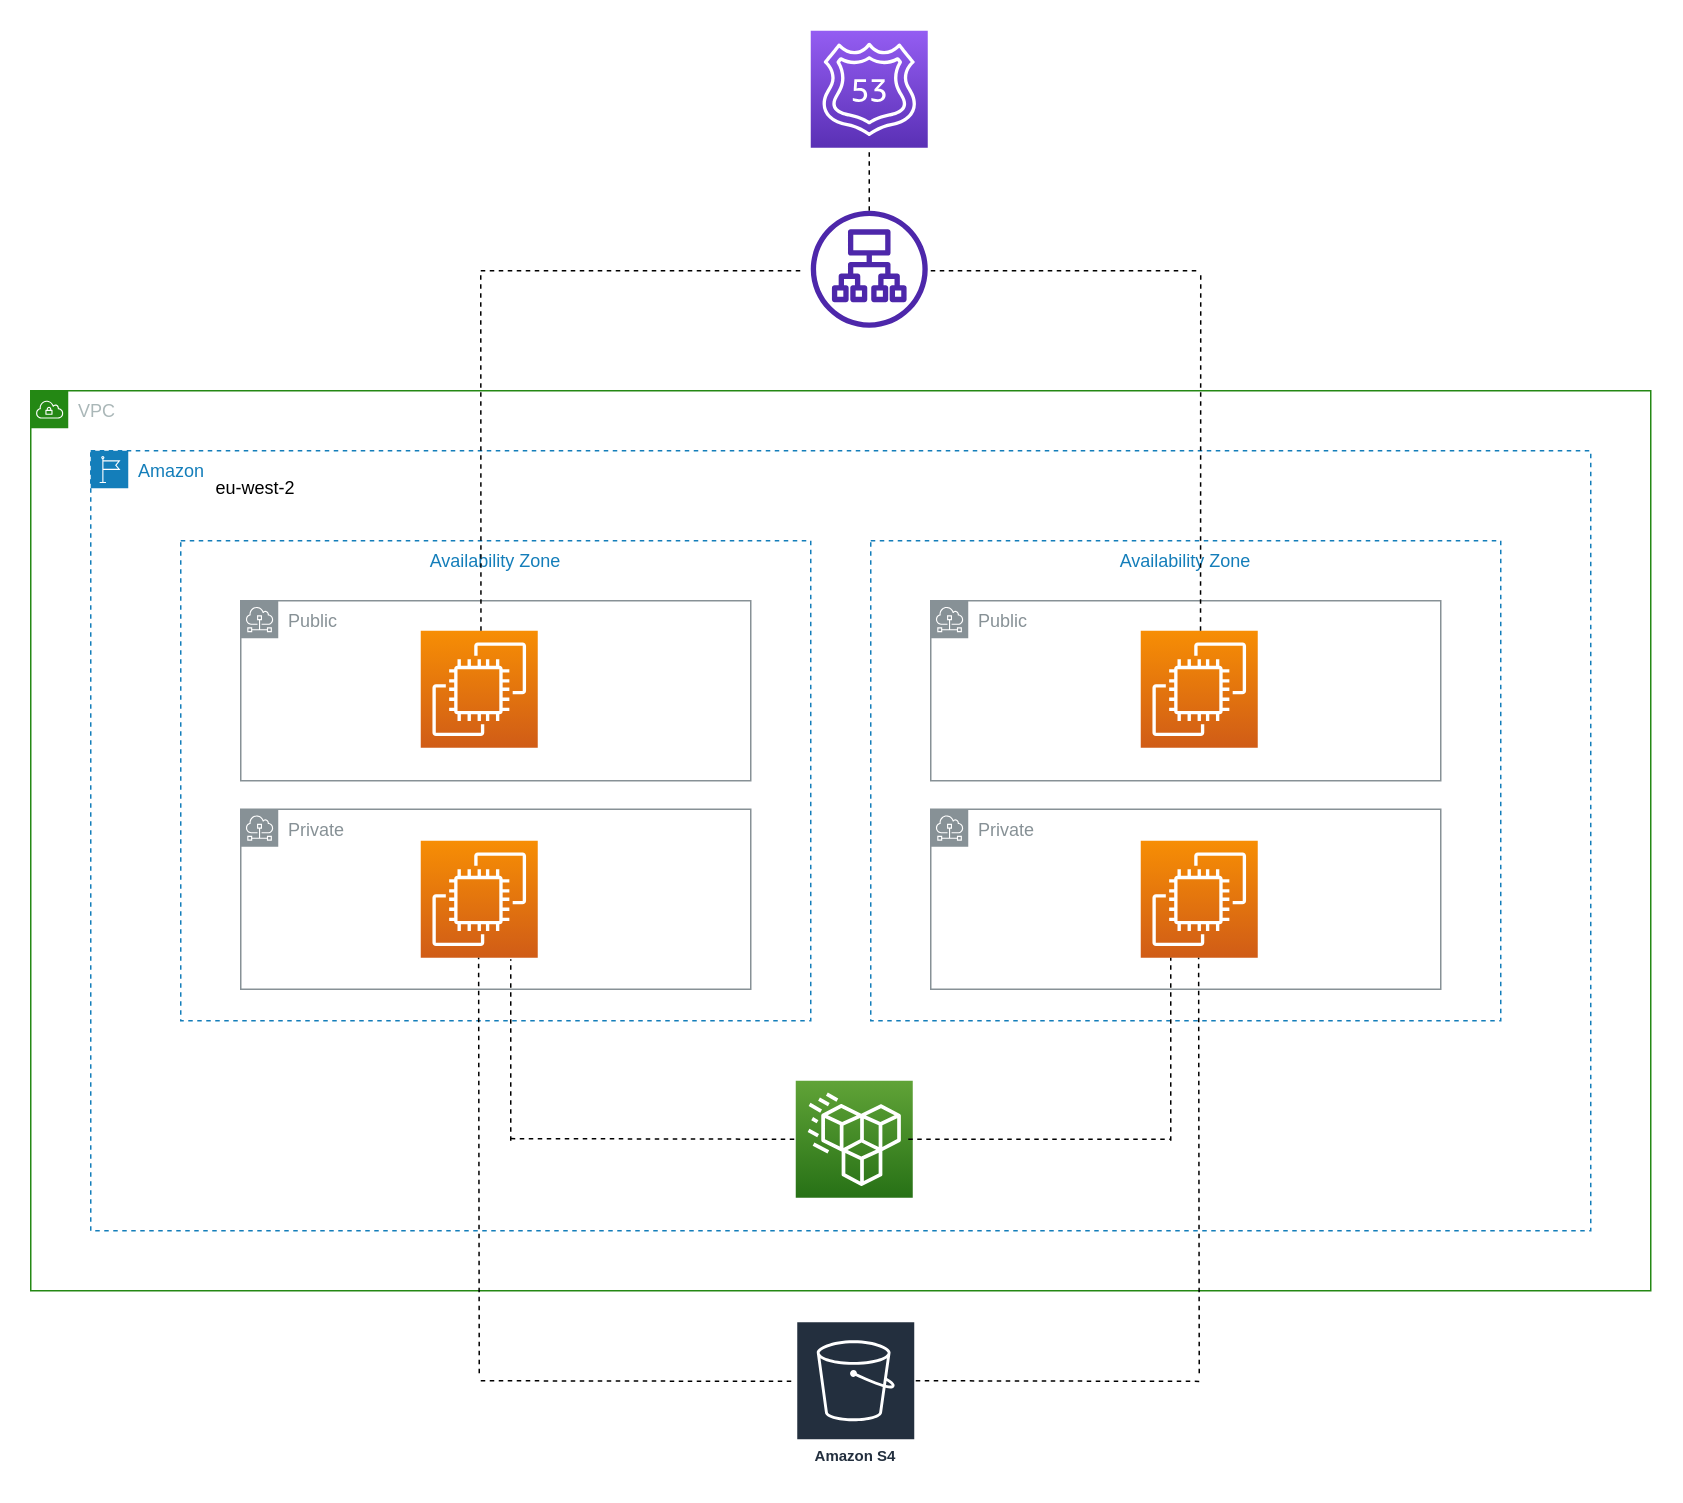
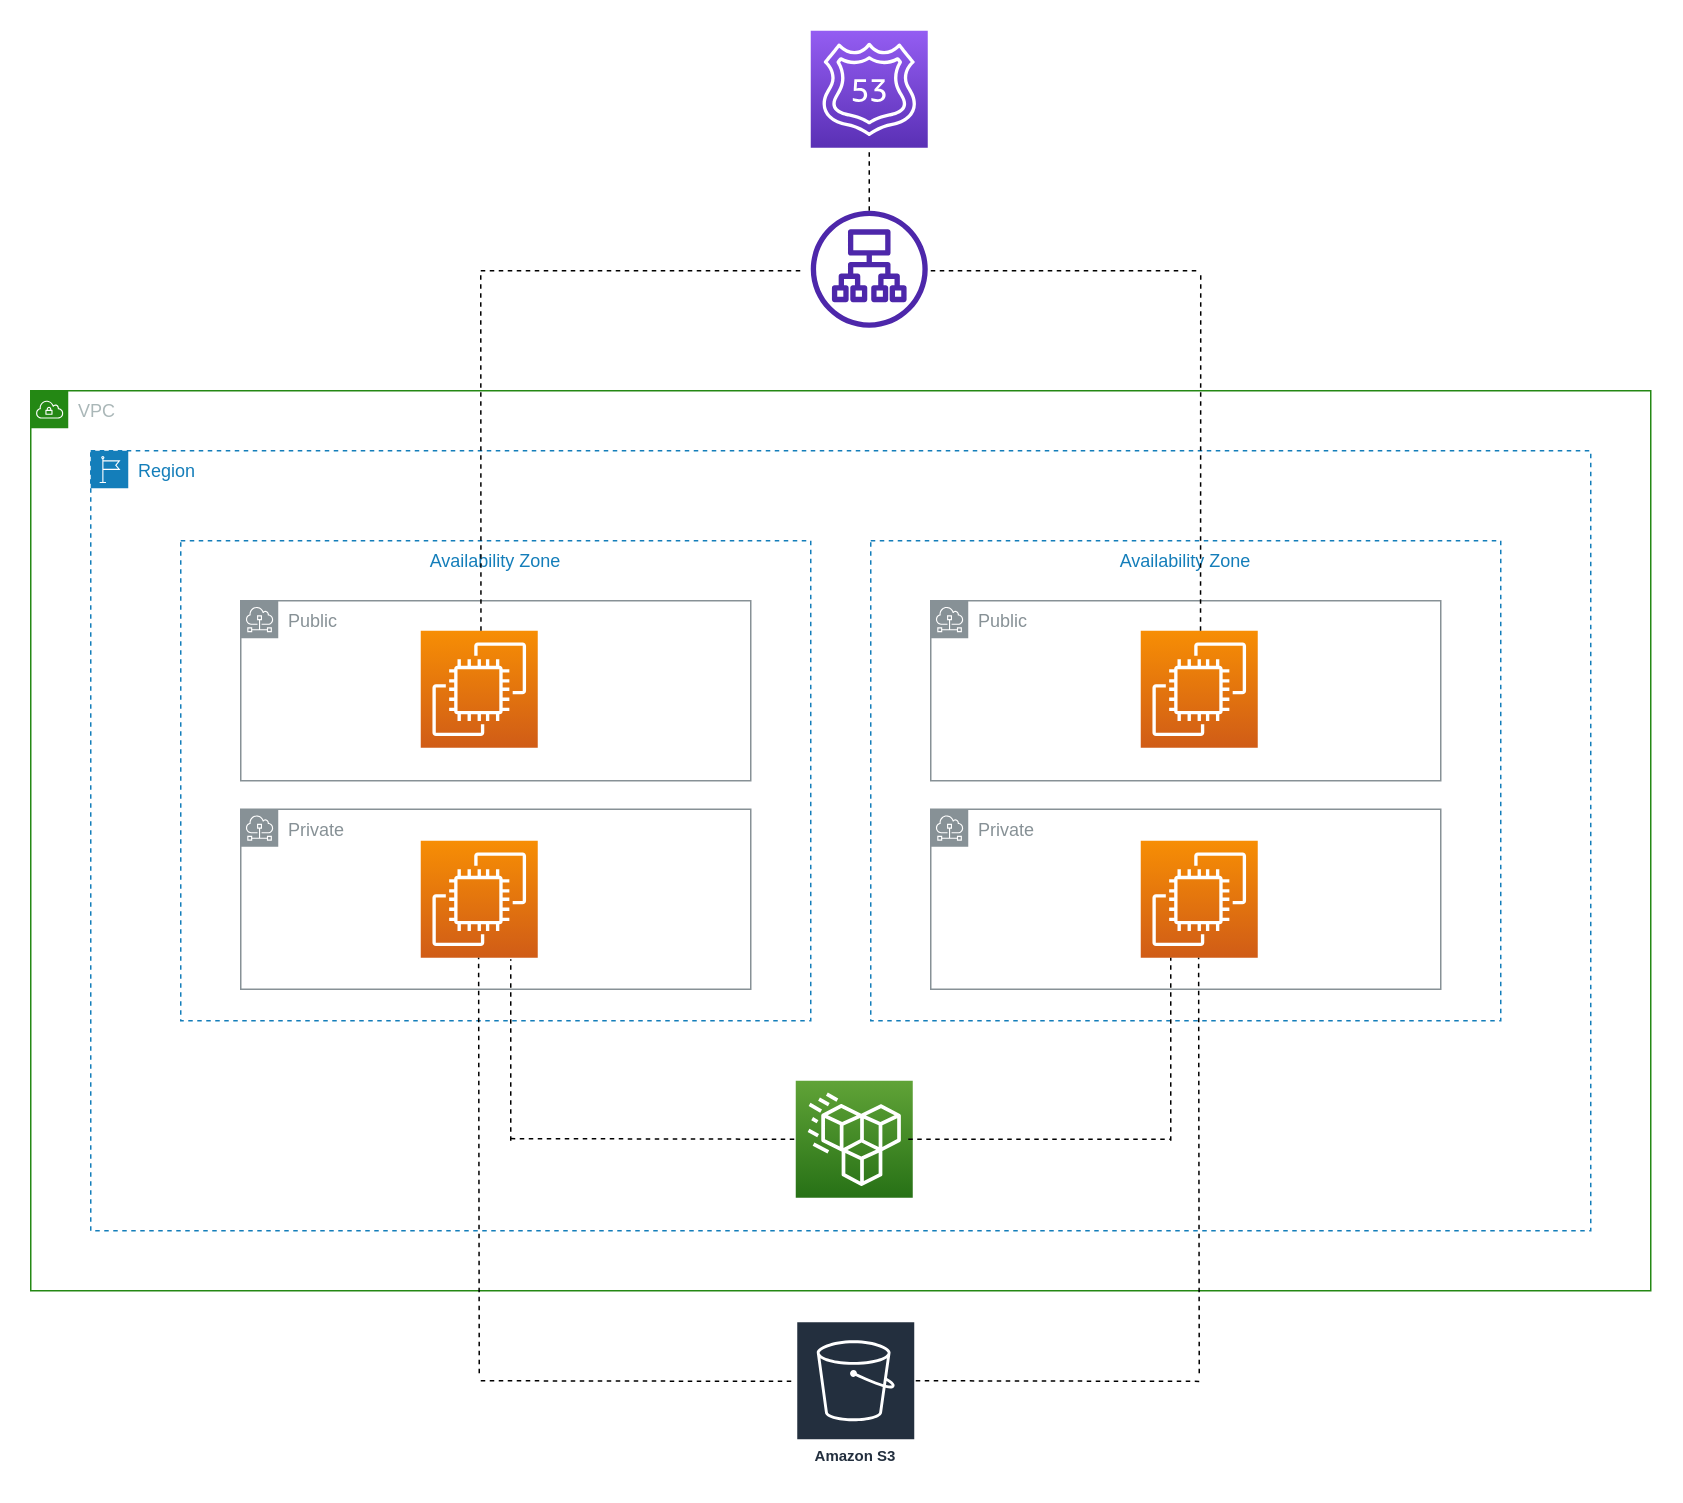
  <mxCell id="0" />
  <mxCell id="1" parent="0" />
  <mxCell id="2" value="VPC" style="points=[[0,0],[0.25,0],[0.5,0],[0.75,0],[1,0],[1,0.25],[1,0.5],[1,0.75],[1,1],[0.75,1],[0.5,1],[0.25,1],[0,1],[0,0.75],[0,0.5],[0,0.25]];outlineConnect=0;gradientColor=none;html=1;whiteSpace=wrap;fontSize=12;fontStyle=0;container=1;pointerEvents=0;collapsible=0;recursiveResize=0;shape=mxgraph.aws4.group;grIcon=mxgraph.aws4.group_vpc;strokeColor=#248814;fillColor=none;verticalAlign=top;align=left;spacingLeft=30;fontColor=#AAB7B8;dashed=0;" parent="1" vertex="1"><mxGeometry x="20" y="260" width="1080" height="600" as="geometry" /></mxCell>
- <mxCell id="3" value="Amazon" style="points=[[0,0],[0.25,0],[0.5,0],[0.75,0],[1,0],[1,0.25],[1,0.5],[1,0.75],[1,1],[0.75,1],[0.5,1],[0.25,1],[0,1],[0,0.75],[0,0.5],[0,0.25]];outlineConnect=0;gradientColor=none;html=1;whiteSpace=wrap;fontSize=12;fontStyle=0;container=1;pointerEvents=0;collapsible=0;recursiveResize=0;shape=mxgraph.aws4.group;grIcon=mxgraph.aws4.group_region;strokeColor=#147EBA;fillColor=none;verticalAlign=top;align=left;spacingLeft=30;fontColor=#147EBA;dashed=1;" parent="2" vertex="1"><mxGeometry x="40" y="40" width="1000" height="520" as="geometry" /></mxCell>
- <mxCell id="4" value="eu-west-2" style="text;html=1;strokeColor=none;fillColor=none;align=center;verticalAlign=middle;whiteSpace=wrap;rounded=0;" parent="3" vertex="1"><mxGeometry x="80" y="10" width="60" height="30" as="geometry" /></mxCell>
+ <mxCell id="3" value="Region" style="points=[[0,0],[0.25,0],[0.5,0],[0.75,0],[1,0],[1,0.25],[1,0.5],[1,0.75],[1,1],[0.75,1],[0.5,1],[0.25,1],[0,1],[0,0.75],[0,0.5],[0,0.25]];outlineConnect=0;gradientColor=none;html=1;whiteSpace=wrap;fontSize=12;fontStyle=0;container=1;pointerEvents=0;collapsible=0;recursiveResize=0;shape=mxgraph.aws4.group;grIcon=mxgraph.aws4.group_region;strokeColor=#147EBA;fillColor=none;verticalAlign=top;align=left;spacingLeft=30;fontColor=#147EBA;dashed=1;" parent="2" vertex="1"><mxGeometry x="40" y="40" width="1000" height="520" as="geometry" /></mxCell>
  <mxCell id="5" value="Availability Zone" style="fillColor=none;strokeColor=#147EBA;dashed=1;verticalAlign=top;fontStyle=0;fontColor=#147EBA;" parent="3" vertex="1"><mxGeometry x="60" y="60" width="420" height="320" as="geometry" /></mxCell>
  <mxCell id="6" value="Availability Zone" style="fillColor=none;strokeColor=#147EBA;dashed=1;verticalAlign=top;fontStyle=0;fontColor=#147EBA;" parent="3" vertex="1"><mxGeometry x="520" y="60" width="420" height="320" as="geometry" /></mxCell>
  <mxCell id="7" value="" style="sketch=0;points=[[0,0,0],[0.25,0,0],[0.5,0,0],[0.75,0,0],[1,0,0],[0,1,0],[0.25,1,0],[0.5,1,0],[0.75,1,0],[1,1,0],[0,0.25,0],[0,0.5,0],[0,0.75,0],[1,0.25,0],[1,0.5,0],[1,0.75,0]];outlineConnect=0;fontColor=#232F3E;gradientColor=#F78E04;gradientDirection=north;fillColor=#D05C17;strokeColor=#ffffff;dashed=0;verticalLabelPosition=bottom;verticalAlign=top;align=center;html=1;fontSize=12;fontStyle=0;aspect=fixed;shape=mxgraph.aws4.resourceIcon;resIcon=mxgraph.aws4.ec2;" parent="3" vertex="1"><mxGeometry x="220" y="120" width="78" height="78" as="geometry" /></mxCell>
  <mxCell id="8" value="" style="sketch=0;points=[[0,0,0],[0.25,0,0],[0.5,0,0],[0.75,0,0],[1,0,0],[0,1,0],[0.25,1,0],[0.5,1,0],[0.75,1,0],[1,1,0],[0,0.25,0],[0,0.5,0],[0,0.75,0],[1,0.25,0],[1,0.5,0],[1,0.75,0]];outlineConnect=0;fontColor=#232F3E;gradientColor=#F78E04;gradientDirection=north;fillColor=#D05C17;strokeColor=#ffffff;dashed=0;verticalLabelPosition=bottom;verticalAlign=top;align=center;html=1;fontSize=12;fontStyle=0;aspect=fixed;shape=mxgraph.aws4.resourceIcon;resIcon=mxgraph.aws4.ec2;" parent="3" vertex="1"><mxGeometry x="220" y="260" width="78" height="78" as="geometry" /></mxCell>
  <mxCell id="9" value="" style="sketch=0;points=[[0,0,0],[0.25,0,0],[0.5,0,0],[0.75,0,0],[1,0,0],[0,1,0],[0.25,1,0],[0.5,1,0],[0.75,1,0],[1,1,0],[0,0.25,0],[0,0.5,0],[0,0.75,0],[1,0.25,0],[1,0.5,0],[1,0.75,0]];outlineConnect=0;fontColor=#232F3E;gradientColor=#F78E04;gradientDirection=north;fillColor=#D05C17;strokeColor=#ffffff;dashed=0;verticalLabelPosition=bottom;verticalAlign=top;align=center;html=1;fontSize=12;fontStyle=0;aspect=fixed;shape=mxgraph.aws4.resourceIcon;resIcon=mxgraph.aws4.ec2;" parent="3" vertex="1"><mxGeometry x="700" y="120" width="78" height="78" as="geometry" /></mxCell>
  <mxCell id="10" value="" style="sketch=0;points=[[0,0,0],[0.25,0,0],[0.5,0,0],[0.75,0,0],[1,0,0],[0,1,0],[0.25,1,0],[0.5,1,0],[0.75,1,0],[1,1,0],[0,0.25,0],[0,0.5,0],[0,0.75,0],[1,0.25,0],[1,0.5,0],[1,0.75,0]];outlineConnect=0;fontColor=#232F3E;gradientColor=#F78E04;gradientDirection=north;fillColor=#D05C17;strokeColor=#ffffff;dashed=0;verticalLabelPosition=bottom;verticalAlign=top;align=center;html=1;fontSize=12;fontStyle=0;aspect=fixed;shape=mxgraph.aws4.resourceIcon;resIcon=mxgraph.aws4.ec2;" parent="3" vertex="1"><mxGeometry x="700" y="260" width="78" height="78" as="geometry" /></mxCell>
  <mxCell id="11" value="Public" style="sketch=0;outlineConnect=0;gradientColor=none;html=1;whiteSpace=wrap;fontSize=12;fontStyle=0;shape=mxgraph.aws4.group;grIcon=mxgraph.aws4.group_subnet;strokeColor=#879196;fillColor=none;verticalAlign=top;align=left;spacingLeft=30;fontColor=#879196;dashed=0;" parent="3" vertex="1"><mxGeometry x="100" y="100" width="340" height="120" as="geometry" /></mxCell>
  <mxCell id="12" value="Private" style="sketch=0;outlineConnect=0;gradientColor=none;html=1;whiteSpace=wrap;fontSize=12;fontStyle=0;shape=mxgraph.aws4.group;grIcon=mxgraph.aws4.group_subnet;strokeColor=#879196;fillColor=none;verticalAlign=top;align=left;spacingLeft=30;fontColor=#879196;dashed=0;" parent="3" vertex="1"><mxGeometry x="100" y="239" width="340" height="120" as="geometry" /></mxCell>
  <mxCell id="13" value="Public" style="sketch=0;outlineConnect=0;gradientColor=none;html=1;whiteSpace=wrap;fontSize=12;fontStyle=0;shape=mxgraph.aws4.group;grIcon=mxgraph.aws4.group_subnet;strokeColor=#879196;fillColor=none;verticalAlign=top;align=left;spacingLeft=30;fontColor=#879196;dashed=0;" parent="3" vertex="1"><mxGeometry x="560" y="100" width="340" height="120" as="geometry" /></mxCell>
  <mxCell id="14" value="Private" style="sketch=0;outlineConnect=0;gradientColor=none;html=1;whiteSpace=wrap;fontSize=12;fontStyle=0;shape=mxgraph.aws4.group;grIcon=mxgraph.aws4.group_subnet;strokeColor=#879196;fillColor=none;verticalAlign=top;align=left;spacingLeft=30;fontColor=#879196;dashed=0;" parent="3" vertex="1"><mxGeometry x="560" y="239" width="340" height="120" as="geometry" /></mxCell>
  <mxCell id="15" value="" style="sketch=0;points=[[0,0,0],[0.25,0,0],[0.5,0,0],[0.75,0,0],[1,0,0],[0,1,0],[0.25,1,0],[0.5,1,0],[0.75,1,0],[1,1,0],[0,0.25,0],[0,0.5,0],[0,0.75,0],[1,0.25,0],[1,0.5,0],[1,0.75,0]];outlineConnect=0;fontColor=#232F3E;gradientColor=#60A337;gradientDirection=north;fillColor=#277116;strokeColor=#ffffff;dashed=0;verticalLabelPosition=bottom;verticalAlign=top;align=center;html=1;fontSize=12;fontStyle=0;aspect=fixed;shape=mxgraph.aws4.resourceIcon;resIcon=mxgraph.aws4.efs_standard;" parent="3" vertex="1"><mxGeometry x="470" y="420" width="78" height="78" as="geometry" /></mxCell>
  <mxCell id="16" value="" style="endArrow=none;dashed=1;html=1;rounded=0;" parent="3" edge="1"><mxGeometry width="50" height="50" relative="1" as="geometry"><mxPoint x="259" y="615" as="sourcePoint" /><mxPoint x="258.58" y="338" as="targetPoint" /></mxGeometry></mxCell>
  <mxCell id="17" value="" style="endArrow=none;dashed=1;html=1;rounded=0;" parent="3" edge="1"><mxGeometry width="50" height="50" relative="1" as="geometry"><mxPoint x="739" y="615" as="sourcePoint" /><mxPoint x="738.58" y="338" as="targetPoint" /></mxGeometry></mxCell>
  <mxCell id="18" value="" style="endArrow=none;dashed=1;html=1;rounded=0;" parent="3" edge="1"><mxGeometry width="50" height="50" relative="1" as="geometry"><mxPoint x="280" y="460" as="sourcePoint" /><mxPoint x="280.0" y="338.98" as="targetPoint" /></mxGeometry></mxCell>
  <mxCell id="19" value="" style="endArrow=none;dashed=1;html=1;rounded=0;" parent="3" edge="1"><mxGeometry width="50" height="50" relative="1" as="geometry"><mxPoint x="720" y="460" as="sourcePoint" /><mxPoint x="720" y="338" as="targetPoint" /></mxGeometry></mxCell>
  <mxCell id="20" value="" style="endArrow=none;dashed=1;html=1;rounded=0;" parent="3" edge="1"><mxGeometry width="50" height="50" relative="1" as="geometry"><mxPoint x="280" y="458.58" as="sourcePoint" /><mxPoint x="470" y="459" as="targetPoint" /></mxGeometry></mxCell>
  <mxCell id="21" value="" style="endArrow=none;dashed=1;html=1;rounded=0;" parent="3" edge="1"><mxGeometry width="50" height="50" relative="1" as="geometry"><mxPoint x="545" y="459" as="sourcePoint" /><mxPoint x="720" y="459" as="targetPoint" /></mxGeometry></mxCell>
  <mxCell id="22" value="" style="sketch=0;points=[[0,0,0],[0.25,0,0],[0.5,0,0],[0.75,0,0],[1,0,0],[0,1,0],[0.25,1,0],[0.5,1,0],[0.75,1,0],[1,1,0],[0,0.25,0],[0,0.5,0],[0,0.75,0],[1,0.25,0],[1,0.5,0],[1,0.75,0]];outlineConnect=0;fontColor=#232F3E;gradientColor=#945DF2;gradientDirection=north;fillColor=#5A30B5;strokeColor=#ffffff;dashed=0;verticalLabelPosition=bottom;verticalAlign=top;align=center;html=1;fontSize=12;fontStyle=0;aspect=fixed;shape=mxgraph.aws4.resourceIcon;resIcon=mxgraph.aws4.route_53;" parent="1" vertex="1"><mxGeometry x="540" y="20" width="78" height="78" as="geometry" /></mxCell>
  <mxCell id="23" value="" style="endArrow=none;dashed=1;html=1;rounded=0;entryX=0.5;entryY=1;entryDx=0;entryDy=0;entryPerimeter=0;" parent="1" source="24" target="22" edge="1"><mxGeometry width="50" height="50" relative="1" as="geometry"><mxPoint x="579" y="145" as="sourcePoint" /><mxPoint x="590" y="105" as="targetPoint" /></mxGeometry></mxCell>
  <mxCell id="24" value="" style="sketch=0;outlineConnect=0;fontColor=#232F3E;gradientColor=none;fillColor=#4D27AA;strokeColor=none;dashed=0;verticalLabelPosition=bottom;verticalAlign=top;align=center;html=1;fontSize=12;fontStyle=0;aspect=fixed;pointerEvents=1;shape=mxgraph.aws4.application_load_balancer;" parent="1" vertex="1"><mxGeometry x="540" y="140" width="78" height="78" as="geometry" /></mxCell>
  <mxCell id="25" value="" style="endArrow=none;dashed=1;html=1;rounded=0;" parent="1" edge="1"><mxGeometry width="50" height="50" relative="1" as="geometry"><mxPoint x="320" y="180" as="sourcePoint" /><mxPoint x="535" y="180" as="targetPoint" /></mxGeometry></mxCell>
  <mxCell id="26" value="" style="endArrow=none;dashed=1;html=1;rounded=0;" parent="1" edge="1"><mxGeometry width="50" height="50" relative="1" as="geometry"><mxPoint x="620" y="180" as="sourcePoint" /><mxPoint x="800" y="180" as="targetPoint" /></mxGeometry></mxCell>
  <mxCell id="27" value="" style="endArrow=none;dashed=1;html=1;rounded=0;exitX=0.471;exitY=0.167;exitDx=0;exitDy=0;exitPerimeter=0;" parent="1" source="11" edge="1"><mxGeometry width="50" height="50" relative="1" as="geometry"><mxPoint x="320" y="235" as="sourcePoint" /><mxPoint x="320" y="180" as="targetPoint" /></mxGeometry></mxCell>
  <mxCell id="28" value="" style="endArrow=none;dashed=1;html=1;rounded=0;exitX=0.529;exitY=0.167;exitDx=0;exitDy=0;exitPerimeter=0;" parent="1" source="13" edge="1"><mxGeometry width="50" height="50" relative="1" as="geometry"><mxPoint x="755" y="250" as="sourcePoint" /><mxPoint x="800" y="180" as="targetPoint" /></mxGeometry></mxCell>
- <mxCell id="29" value="Amazon S4" style="sketch=0;outlineConnect=0;fontColor=#232F3E;gradientColor=none;strokeColor=#ffffff;fillColor=#232F3E;dashed=0;verticalLabelPosition=middle;verticalAlign=bottom;align=center;html=1;whiteSpace=wrap;fontSize=10;fontStyle=1;spacing=3;shape=mxgraph.aws4.productIcon;prIcon=mxgraph.aws4.s3;" parent="1" vertex="1"><mxGeometry x="530" y="880" width="80" height="100" as="geometry" /></mxCell>
+ <mxCell id="29" value="Amazon S3" style="sketch=0;outlineConnect=0;fontColor=#232F3E;gradientColor=none;strokeColor=#ffffff;fillColor=#232F3E;dashed=0;verticalLabelPosition=middle;verticalAlign=bottom;align=center;html=1;whiteSpace=wrap;fontSize=10;fontStyle=1;spacing=3;shape=mxgraph.aws4.productIcon;prIcon=mxgraph.aws4.s3;" parent="1" vertex="1"><mxGeometry x="530" y="880" width="80" height="100" as="geometry" /></mxCell>
  <mxCell id="30" value="" style="endArrow=none;dashed=1;html=1;rounded=0;" parent="1" edge="1"><mxGeometry width="50" height="50" relative="1" as="geometry"><mxPoint x="320" y="920" as="sourcePoint" /><mxPoint x="530" y="920.42" as="targetPoint" /></mxGeometry></mxCell>
  <mxCell id="31" value="" style="endArrow=none;dashed=1;html=1;rounded=0;" parent="1" edge="1"><mxGeometry width="50" height="50" relative="1" as="geometry"><mxPoint x="610" y="920" as="sourcePoint" /><mxPoint x="800" y="920.42" as="targetPoint" /></mxGeometry></mxCell>
